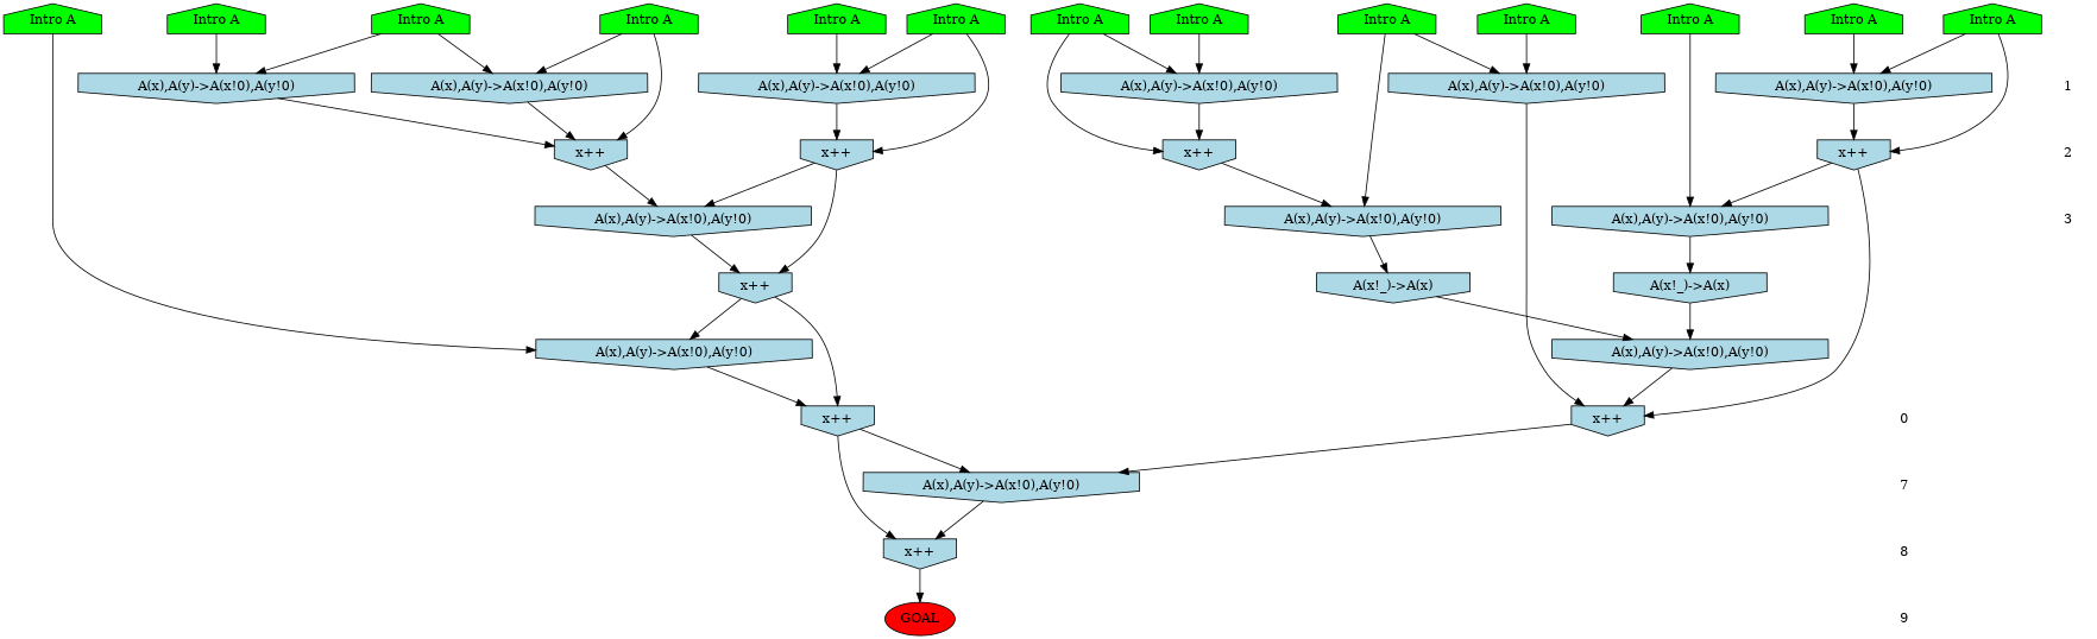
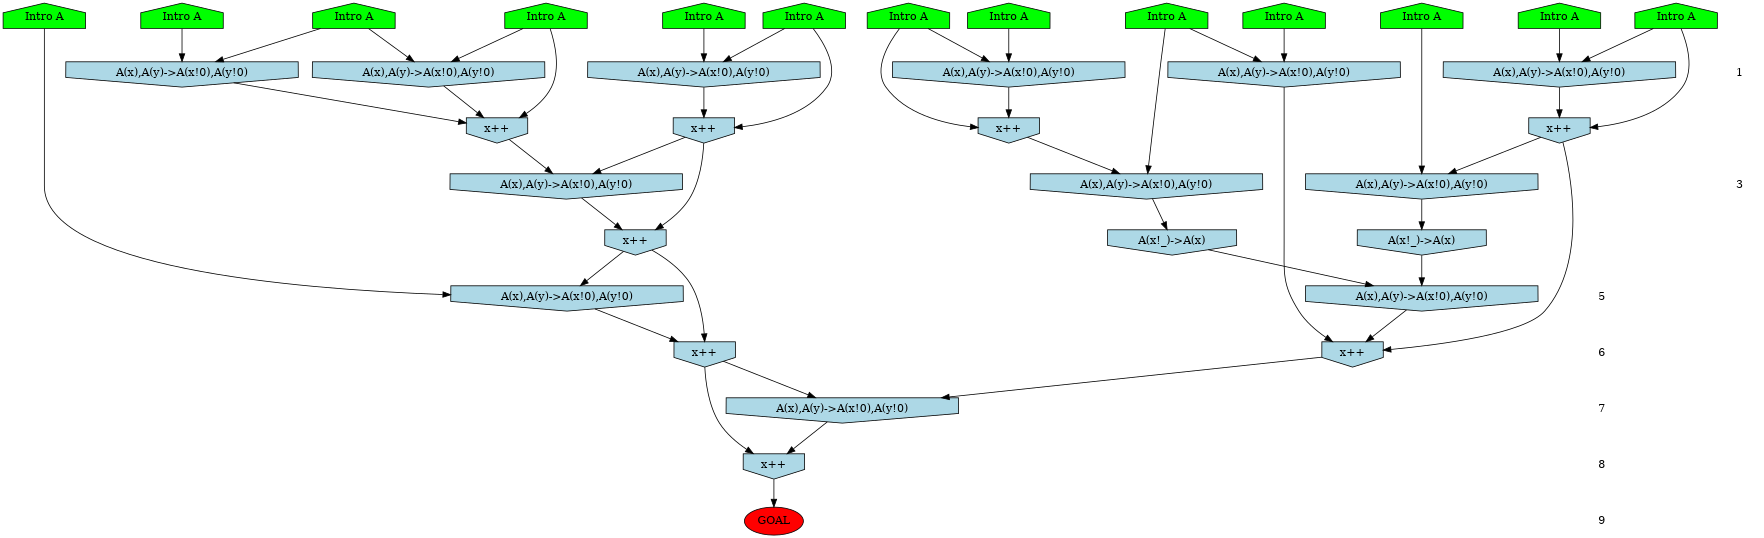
  digraph {
    ranksep=.5
    node [fillcolor=lightblue shape=invhouse style=filled]
    n1 [fillcolor=green label="Intro A" shape=house]
    n2 [fillcolor=green label="Intro A" shape=house]
    n3 [fillcolor=green label="Intro A" shape=house]
    n4 [fillcolor=green label="Intro A" shape=house]
    n5 [fillcolor=green label="Intro A" shape=house]
    n6 [fillcolor=green label="Intro A" shape=house]
    n7 [fillcolor=green label="Intro A" shape=house]
    n8 [fillcolor=green label="Intro A" shape=house]
    n9 [fillcolor=green label="Intro A" shape=house]
    n10 [fillcolor=green label="Intro A" shape=house]
    n11 [fillcolor=green label="Intro A" shape=house]
    n12 [fillcolor=green label="Intro A" shape=house]
    n13 [fillcolor=green label="Intro A" shape=house]
    1 [shape=plaintext fillcolor="" style=""]
    n15 [label="A(x),A(y)->A(x!0),A(y!0)"]
    n16 [label="A(x),A(y)->A(x!0),A(y!0)"]
    n17 [label="A(x),A(y)->A(x!0),A(y!0)"]
    n18 [label="A(x),A(y)->A(x!0),A(y!0)"]
    n19 [label="A(x),A(y)->A(x!0),A(y!0)"]
    n20 [label="A(x),A(y)->A(x!0),A(y!0)"]
-   2 [shape=plaintext fillcolor="" style=""]
    n22 [label="x++"]
    n23 [label="x++"]
    n24 [label="x++"]
    n25 [label="x++"]
    3 [shape=plaintext fillcolor="" style=""]
    n27 [label="A(x),A(y)->A(x!0),A(y!0)"]
    n28 [label="A(x),A(y)->A(x!0),A(y!0)"]
    n29 [label="A(x),A(y)->A(x!0),A(y!0)"]
    n30 [label="x++"]
    n31 [label="A(x!_)->A(x)"]
    n32 [label="A(x!_)->A(x)"]
+   5 [shape=plaintext fillcolor="" style=""]
    n34 [label="A(x),A(y)->A(x!0),A(y!0)"]
    n35 [label="A(x),A(y)->A(x!0),A(y!0)"]
-   6 [shape=plaintext label=0 fillcolor="" style=""]
+   6 [shape=plaintext fillcolor="" style=""]
    n37 [label="x++"]
    n38 [label="x++"]
    7 [shape=plaintext fillcolor="" style=""]
    n40 [label="A(x),A(y)->A(x!0),A(y!0)"]
    8 [shape=plaintext fillcolor="" style=""]
    n42 [label="x++"]
    9 [shape=plaintext fillcolor="" style=""]
    n44 [fillcolor=red label=GOAL shape=""]
    subgraph sub_1 {
      rank=same
      n1
      n2
      n3
      n4
      n5
      n6
      n7
      n8
      n9
      n10
      n11
      n12
      n13
    }
    subgraph sub_2 {
      rank=same
      1
      n15
      n16
      n17
      n18
      n19
      n20
    }
    subgraph sub_3 {
      rank=same
-     2
      n22
      n23
      n24
      n25
    }
    subgraph sub_4 {
      rank=same
      3
      n27
      n28
      n29
    }
    subgraph sub_5 {
      rank=same
      n30
      n31
      n32
    }
    subgraph sub_6 {
      rank=same
+     5
      n34
      n35
    }
    subgraph sub_7 {
      rank=same
      6
      n37
      n38
    }
    subgraph sub_8 {
      rank=same
      7
      n40
    }
    subgraph sub_9 {
      rank=same
      8
      n42
    }
    subgraph sub_10 {
      rank=same
      9
      n44
    }
    n1 -> n17
    n2 -> n19
    n2 -> n25
    n3 -> n15
    n3 -> n22
    n4 -> n20
    n5 -> n20
    n5 -> n29
    n6 -> n15
    n6 -> n16
    n7 -> n17
    n7 -> n23
    n8 -> n18
    n9 -> n34
    n10 -> n19
    n11 -> n18
    n11 -> n24
    n12 -> n28
    n13 -> n16
-   1 -> 2 [style=invis]
    n15 -> n22
    n16 -> n22
    n17 -> n23
    n18 -> n24
    n19 -> n25
    n20 -> n37
-   2 -> 3 [style=invis]
    n22 -> n27
    n23 -> n27
    n23 -> n30
    n24 -> n28
    n24 -> n37
    n25 -> n29
    n27 -> n30
    n28 -> n31
    n29 -> n32
    n30 -> n34
    n30 -> n38
    n31 -> n35
    n32 -> n35
+   5 -> 6 [style=invis]
    n34 -> n38
    n35 -> n37
    6 -> 7 [style=invis]
    n37 -> n40
    n38 -> n40
    n38 -> n42
    7 -> 8 [style=invis]
    n40 -> n42
    8 -> 9 [style=invis]
    n42 -> n44
  }
